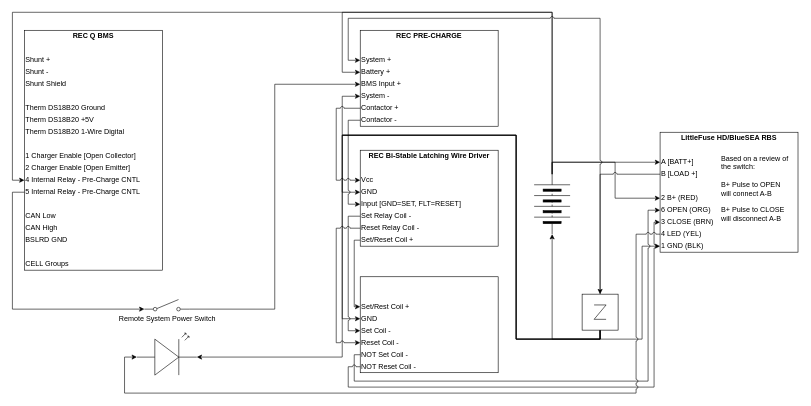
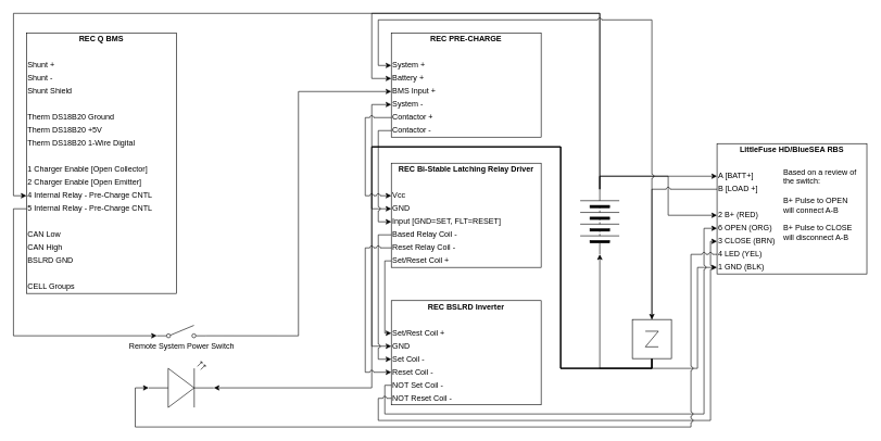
  <mxCell id="0" />
  <mxCell id="1" parent="0" />
  <mxCell id="2" value="" style="group" parent="1" vertex="1" connectable="0"><mxGeometry x="600" y="50" width="230" height="160" as="geometry" /></mxCell>
  <mxCell id="3" value="" style="group" parent="2" vertex="1" connectable="0"><mxGeometry width="230" height="160" as="geometry" /></mxCell>
  <mxCell id="4" value="" style="rounded=0;whiteSpace=wrap;html=1;" parent="3" vertex="1"><mxGeometry width="230" height="160" as="geometry" /></mxCell>
  <mxCell id="5" value="Contactor -" style="text;html=1;strokeColor=none;fillColor=none;align=left;verticalAlign=middle;whiteSpace=wrap;rounded=0;" parent="3" vertex="1"><mxGeometry y="140" width="200" height="20" as="geometry" /></mxCell>
  <mxCell id="6" value="System +" style="text;html=1;strokeColor=none;fillColor=none;align=left;verticalAlign=middle;whiteSpace=wrap;rounded=0;" parent="3" vertex="1"><mxGeometry y="40" width="200" height="20" as="geometry" /></mxCell>
  <mxCell id="7" value="Contactor +" style="text;html=1;strokeColor=none;fillColor=none;align=left;verticalAlign=middle;whiteSpace=wrap;rounded=0;" parent="3" vertex="1"><mxGeometry y="120" width="200" height="20" as="geometry" /></mxCell>
  <mxCell id="8" value="Battery +" style="text;html=1;strokeColor=none;fillColor=none;align=left;verticalAlign=middle;whiteSpace=wrap;rounded=0;" parent="3" vertex="1"><mxGeometry y="60" width="200" height="20" as="geometry" /></mxCell>
  <mxCell id="9" value="System -" style="text;html=1;strokeColor=none;fillColor=none;align=left;verticalAlign=middle;whiteSpace=wrap;rounded=0;" parent="3" vertex="1"><mxGeometry y="100" width="200" height="20" as="geometry" /></mxCell>
  <mxCell id="10" value="BMS Input +" style="text;html=1;strokeColor=none;fillColor=none;align=left;verticalAlign=middle;whiteSpace=wrap;rounded=0;" parent="3" vertex="1"><mxGeometry y="80" width="200" height="20" as="geometry" /></mxCell>
  <mxCell id="11" value="&lt;b&gt;REC PRE-CHARGE&lt;/b&gt;" style="text;html=1;strokeColor=none;fillColor=none;align=center;verticalAlign=middle;whiteSpace=wrap;rounded=0;" parent="3" vertex="1"><mxGeometry width="230" height="20" as="geometry" /></mxCell>
  <mxCell id="12" value="" style="group" parent="1" vertex="1" connectable="0"><mxGeometry x="600" y="250" width="230" height="160" as="geometry" /></mxCell>
  <mxCell id="13" value="" style="group" parent="12" vertex="1" connectable="0"><mxGeometry width="230" height="160" as="geometry" /></mxCell>
  <mxCell id="14" value="" style="group" parent="13" vertex="1" connectable="0"><mxGeometry width="230" height="160" as="geometry" /></mxCell>
  <mxCell id="15" value="" style="rounded=0;whiteSpace=wrap;html=1;" parent="14" vertex="1"><mxGeometry width="230" height="160" as="geometry" /></mxCell>
  <mxCell id="16" value="Set/Reset Coil +" style="text;html=1;strokeColor=none;fillColor=none;align=left;verticalAlign=middle;whiteSpace=wrap;rounded=0;" parent="14" vertex="1"><mxGeometry y="140" width="200" height="20" as="geometry" /></mxCell>
  <mxCell id="17" value="Vcc" style="text;html=1;strokeColor=none;fillColor=none;align=left;verticalAlign=middle;whiteSpace=wrap;rounded=0;" parent="14" vertex="1"><mxGeometry y="40" width="200" height="20" as="geometry" /></mxCell>
  <mxCell id="18" value="Reset Relay Coil -" style="text;html=1;strokeColor=none;fillColor=none;align=left;verticalAlign=middle;whiteSpace=wrap;rounded=0;" parent="14" vertex="1"><mxGeometry y="120" width="200" height="20" as="geometry" /></mxCell>
  <mxCell id="19" value="GND" style="text;html=1;strokeColor=none;fillColor=none;align=left;verticalAlign=middle;whiteSpace=wrap;rounded=0;" parent="14" vertex="1"><mxGeometry y="60" width="200" height="20" as="geometry" /></mxCell>
- <mxCell id="20" value="Set Relay Coil -" style="text;html=1;strokeColor=none;fillColor=none;align=left;verticalAlign=middle;whiteSpace=wrap;rounded=0;" parent="14" vertex="1"><mxGeometry y="100" width="200" height="20" as="geometry" /></mxCell>
+ <mxCell id="20" value="Based Relay Coil -" style="text;html=1;strokeColor=none;fillColor=none;align=left;verticalAlign=middle;whiteSpace=wrap;rounded=0;" parent="14" vertex="1"><mxGeometry y="100" width="200" height="20" as="geometry" /></mxCell>
  <mxCell id="21" value="Input [GND=SET, FLT=RESET]" style="text;html=1;strokeColor=none;fillColor=none;align=left;verticalAlign=middle;whiteSpace=wrap;rounded=0;" parent="14" vertex="1"><mxGeometry y="80" width="200" height="20" as="geometry" /></mxCell>
- <mxCell id="22" value="&lt;b&gt;REC Bi-Stable Latching Wire Driver&lt;/b&gt;" style="text;html=1;strokeColor=none;fillColor=none;align=center;verticalAlign=middle;whiteSpace=wrap;rounded=0;" parent="14" vertex="1"><mxGeometry width="230" height="20" as="geometry" /></mxCell>
+ <mxCell id="22" value="&lt;b&gt;REC Bi-Stable Latching Relay Driver&lt;/b&gt;" style="text;html=1;strokeColor=none;fillColor=none;align=center;verticalAlign=middle;whiteSpace=wrap;rounded=0;" parent="14" vertex="1"><mxGeometry width="230" height="20" as="geometry" /></mxCell>
  <mxCell id="23" value="" style="group" parent="1" vertex="1" connectable="0"><mxGeometry x="1100" y="220" width="230" height="200" as="geometry" /></mxCell>
  <mxCell id="24" value="" style="rounded=0;whiteSpace=wrap;html=1;" parent="23" vertex="1"><mxGeometry width="230" height="200" as="geometry" /></mxCell>
  <mxCell id="25" value="3 CLOSE (BRN)" style="text;html=1;strokeColor=none;fillColor=none;align=left;verticalAlign=middle;whiteSpace=wrap;rounded=0;" parent="23" vertex="1"><mxGeometry y="140" width="200" height="20" as="geometry" /></mxCell>
  <mxCell id="26" value="A [BATT+]" style="text;html=1;strokeColor=none;fillColor=none;align=left;verticalAlign=middle;whiteSpace=wrap;rounded=0;" parent="23" vertex="1"><mxGeometry y="40" width="200" height="20" as="geometry" /></mxCell>
  <mxCell id="27" value="6 OPEN (ORG)" style="text;html=1;strokeColor=none;fillColor=none;align=left;verticalAlign=middle;whiteSpace=wrap;rounded=0;" parent="23" vertex="1"><mxGeometry y="120" width="200" height="20" as="geometry" /></mxCell>
  <mxCell id="28" value="B [LOAD +]" style="text;html=1;strokeColor=none;fillColor=none;align=left;verticalAlign=middle;whiteSpace=wrap;rounded=0;" parent="23" vertex="1"><mxGeometry y="60" width="200" height="20" as="geometry" /></mxCell>
  <mxCell id="29" value="2 B+ (RED)" style="text;html=1;strokeColor=none;fillColor=none;align=left;verticalAlign=middle;whiteSpace=wrap;rounded=0;" parent="23" vertex="1"><mxGeometry y="100" width="200" height="20" as="geometry" /></mxCell>
  <mxCell id="30" value="&lt;b&gt;LittleFuse HD/BlueSEA RBS&lt;/b&gt;" style="text;html=1;strokeColor=none;fillColor=none;align=center;verticalAlign=middle;whiteSpace=wrap;rounded=0;" parent="23" vertex="1"><mxGeometry width="230" height="20" as="geometry" /></mxCell>
  <mxCell id="31" value="1 GND (BLK)" style="text;html=1;strokeColor=none;fillColor=none;align=left;verticalAlign=middle;whiteSpace=wrap;rounded=0;" parent="23" vertex="1"><mxGeometry y="180" width="200" height="20" as="geometry" /></mxCell>
  <mxCell id="32" value="4 LED (YEL)" style="text;html=1;strokeColor=none;fillColor=none;align=left;verticalAlign=middle;whiteSpace=wrap;rounded=0;" parent="23" vertex="1"><mxGeometry y="160" width="200" height="20" as="geometry" /></mxCell>
  <mxCell id="33" value="Based on a review of the switch:&lt;br&gt;&lt;br&gt;B+ Pulse to OPEN will connect A-B&lt;br&gt;&lt;br&gt;B+ Pulse to CLOSE will disconnect A-B" style="text;html=1;strokeColor=none;fillColor=none;align=left;verticalAlign=top;whiteSpace=wrap;rounded=0;" parent="23" vertex="1"><mxGeometry x="100" y="30" width="120" height="160" as="geometry" /></mxCell>
  <mxCell id="34" style="edgeStyle=orthogonalEdgeStyle;rounded=0;orthogonalLoop=1;jettySize=auto;html=1;exitX=1;exitY=0.5;exitDx=0;exitDy=0;entryX=0;entryY=0.5;entryDx=0;entryDy=0;" parent="1" source="38" target="26" edge="1"><mxGeometry relative="1" as="geometry" /></mxCell>
  <mxCell id="35" style="edgeStyle=orthogonalEdgeStyle;rounded=0;jumpStyle=arc;orthogonalLoop=1;jettySize=auto;html=1;exitX=1;exitY=0.5;exitDx=0;exitDy=0;entryX=0;entryY=0.5;entryDx=0;entryDy=0;" parent="1" source="38" target="8" edge="1"><mxGeometry relative="1" as="geometry"><mxPoint x="870" y="200" as="targetPoint" /><Array as="points"><mxPoint x="920" y="20" /><mxPoint x="570" y="20" /><mxPoint x="570" y="120" /></Array></mxGeometry></mxCell>
  <mxCell id="36" style="edgeStyle=orthogonalEdgeStyle;rounded=0;jumpStyle=arc;orthogonalLoop=1;jettySize=auto;html=1;exitX=1;exitY=0.5;exitDx=0;exitDy=0;entryX=0;entryY=0.5;entryDx=0;entryDy=0;" parent="1" source="38" target="66" edge="1"><mxGeometry relative="1" as="geometry"><Array as="points"><mxPoint x="920" y="20" /><mxPoint x="20" y="20" /><mxPoint x="20" y="300" /></Array></mxGeometry></mxCell>
  <mxCell id="37" style="edgeStyle=orthogonalEdgeStyle;rounded=0;jumpStyle=arc;orthogonalLoop=1;jettySize=auto;html=1;exitX=1;exitY=0.5;exitDx=0;exitDy=0;entryX=0;entryY=0.5;entryDx=0;entryDy=0;" parent="1" source="38" target="29" edge="1"><mxGeometry relative="1" as="geometry" /></mxCell>
  <mxCell id="38" value="" style="pointerEvents=1;verticalLabelPosition=bottom;shadow=0;dashed=0;align=center;html=1;verticalAlign=top;shape=mxgraph.electrical.miscellaneous.batteryStack;rotation=-90;" parent="1" vertex="1"><mxGeometry x="870" y="310" width="100" height="60" as="geometry" /></mxCell>
  <mxCell id="39" style="edgeStyle=orthogonalEdgeStyle;rounded=0;orthogonalLoop=1;jettySize=auto;html=1;exitX=0.5;exitY=1;exitDx=0;exitDy=0;exitPerimeter=0;entryX=0;entryY=0.5;entryDx=0;entryDy=0;" parent="1" source="46" target="38" edge="1"><mxGeometry relative="1" as="geometry"><Array as="points"><mxPoint x="1000" y="565" /><mxPoint x="920" y="565" /></Array></mxGeometry></mxCell>
  <mxCell id="40" style="edgeStyle=orthogonalEdgeStyle;rounded=0;orthogonalLoop=1;jettySize=auto;html=1;exitX=0.5;exitY=0;exitDx=0;exitDy=0;exitPerimeter=0;entryX=0;entryY=0.5;entryDx=0;entryDy=0;jumpStyle=arc;" parent="1" source="46" target="6" edge="1"><mxGeometry relative="1" as="geometry"><Array as="points"><mxPoint x="1000" y="30" /><mxPoint x="580" y="30" /><mxPoint x="580" y="100" /></Array></mxGeometry></mxCell>
  <mxCell id="41" style="edgeStyle=orthogonalEdgeStyle;rounded=0;jumpStyle=arc;orthogonalLoop=1;jettySize=auto;html=1;exitX=0.5;exitY=1;exitDx=0;exitDy=0;exitPerimeter=0;entryX=0;entryY=0.5;entryDx=0;entryDy=0;" parent="1" source="46" target="9" edge="1"><mxGeometry relative="1" as="geometry"><Array as="points"><mxPoint x="1000" y="565" /><mxPoint x="860" y="565" /><mxPoint x="860" y="225" /><mxPoint x="570" y="225" /><mxPoint x="570" y="160" /></Array></mxGeometry></mxCell>
  <mxCell id="42" style="edgeStyle=orthogonalEdgeStyle;rounded=0;jumpStyle=arc;orthogonalLoop=1;jettySize=auto;html=1;exitX=0.5;exitY=1;exitDx=0;exitDy=0;exitPerimeter=0;entryX=0;entryY=0.5;entryDx=0;entryDy=0;" parent="1" source="46" target="19" edge="1"><mxGeometry relative="1" as="geometry"><Array as="points"><mxPoint x="1000" y="565" /><mxPoint x="860" y="565" /><mxPoint x="860" y="225" /><mxPoint x="570" y="225" /><mxPoint x="570" y="320" /></Array></mxGeometry></mxCell>
  <mxCell id="43" style="edgeStyle=orthogonalEdgeStyle;rounded=0;jumpStyle=arc;orthogonalLoop=1;jettySize=auto;html=1;exitX=0.5;exitY=1;exitDx=0;exitDy=0;exitPerimeter=0;entryX=0;entryY=0.5;entryDx=0;entryDy=0;endArrow=classic;endFill=1;fontColor=#000000;" edge="1" parent="1" source="46" target="78"><mxGeometry relative="1" as="geometry"><Array as="points"><mxPoint x="1000" y="565" /><mxPoint x="860" y="565" /><mxPoint x="860" y="225" /><mxPoint x="570" y="225" /><mxPoint x="570" y="531" /></Array></mxGeometry></mxCell>
  <mxCell id="44" style="edgeStyle=orthogonalEdgeStyle;rounded=0;jumpStyle=arc;orthogonalLoop=1;jettySize=auto;html=1;exitX=0.5;exitY=1;exitDx=0;exitDy=0;exitPerimeter=0;entryX=0;entryY=0.5;entryDx=0;entryDy=0;endArrow=classic;endFill=1;fontColor=#000000;" edge="1" parent="1" source="46" target="31"><mxGeometry relative="1" as="geometry"><Array as="points"><mxPoint x="1000" y="565" /><mxPoint x="1070" y="565" /><mxPoint x="1070" y="410" /></Array></mxGeometry></mxCell>
  <mxCell id="45" style="edgeStyle=orthogonalEdgeStyle;rounded=0;jumpStyle=arc;orthogonalLoop=1;jettySize=auto;html=1;exitX=0.5;exitY=1;exitDx=0;exitDy=0;exitPerimeter=0;entryX=1;entryY=0.57;entryDx=0;entryDy=0;entryPerimeter=0;endArrow=classic;endFill=1;fontColor=#000000;" edge="1" parent="1" source="46" target="88"><mxGeometry relative="1" as="geometry"><Array as="points"><mxPoint x="1000" y="565" /><mxPoint x="860" y="565" /><mxPoint x="860" y="225" /><mxPoint x="570" y="225" /><mxPoint x="570" y="595" /></Array></mxGeometry></mxCell>
  <mxCell id="46" value="" style="pointerEvents=1;verticalLabelPosition=bottom;shadow=0;dashed=0;align=center;html=1;verticalAlign=top;shape=mxgraph.electrical.miscellaneous.generic_component" parent="1" vertex="1"><mxGeometry x="970" y="490" width="60" height="60" as="geometry" /></mxCell>
  <mxCell id="47" style="edgeStyle=orthogonalEdgeStyle;rounded=0;orthogonalLoop=1;jettySize=auto;html=1;exitX=0;exitY=0.5;exitDx=0;exitDy=0;entryX=0.5;entryY=0;entryDx=0;entryDy=0;entryPerimeter=0;jumpStyle=arc;" parent="1" source="28" target="46" edge="1"><mxGeometry relative="1" as="geometry" /></mxCell>
  <mxCell id="48" style="edgeStyle=orthogonalEdgeStyle;rounded=0;jumpStyle=arc;orthogonalLoop=1;jettySize=auto;html=1;exitX=1;exitY=0.84;exitDx=0;exitDy=0;exitPerimeter=0;entryX=0;entryY=0.5;entryDx=0;entryDy=0;" parent="1" source="49" target="10" edge="1"><mxGeometry relative="1" as="geometry" /></mxCell>
  <mxCell id="49" value="Remote System Power Switch" style="pointerEvents=1;verticalLabelPosition=bottom;shadow=0;dashed=0;align=center;html=1;verticalAlign=top;shape=mxgraph.electrical.electro-mechanical.simple_switch;" parent="1" vertex="1"><mxGeometry x="240" y="499" width="75" height="19" as="geometry" /></mxCell>
  <mxCell id="50" value="" style="group" parent="1" vertex="1" connectable="0"><mxGeometry x="40" y="50" width="230" height="400" as="geometry" /></mxCell>
  <mxCell id="51" value="" style="group" parent="50" vertex="1" connectable="0"><mxGeometry width="230" height="400" as="geometry" /></mxCell>
  <mxCell id="52" value="" style="rounded=0;whiteSpace=wrap;html=1;" parent="51" vertex="1"><mxGeometry width="230" height="400" as="geometry" /></mxCell>
  <mxCell id="53" value="CAN Low" style="text;html=1;strokeColor=none;fillColor=none;align=left;verticalAlign=middle;whiteSpace=wrap;rounded=0;" parent="51" vertex="1"><mxGeometry y="300" width="200" height="20" as="geometry" /></mxCell>
  <mxCell id="54" value="Therm DS18B20 Ground" style="text;html=1;strokeColor=none;fillColor=none;align=left;verticalAlign=middle;whiteSpace=wrap;rounded=0;" parent="51" vertex="1"><mxGeometry y="120" width="200" height="20" as="geometry" /></mxCell>
  <mxCell id="55" value="CAN High" style="text;html=1;strokeColor=none;fillColor=none;align=left;verticalAlign=middle;whiteSpace=wrap;rounded=0;" parent="51" vertex="1"><mxGeometry y="320" width="200" height="20" as="geometry" /></mxCell>
  <mxCell id="56" value="Therm DS18B20&amp;nbsp;+5V" style="text;html=1;strokeColor=none;fillColor=none;align=left;verticalAlign=middle;whiteSpace=wrap;rounded=0;" parent="51" vertex="1"><mxGeometry y="140" width="200" height="20" as="geometry" /></mxCell>
  <mxCell id="57" value="Shunt +" style="text;html=1;strokeColor=none;fillColor=none;align=left;verticalAlign=middle;whiteSpace=wrap;rounded=0;" parent="51" vertex="1"><mxGeometry y="40" width="200" height="20" as="geometry" /></mxCell>
  <mxCell id="58" value="Therm DS18B20 1-Wire Digital" style="text;html=1;strokeColor=none;fillColor=none;align=left;verticalAlign=middle;whiteSpace=wrap;rounded=0;" parent="51" vertex="1"><mxGeometry y="160" width="200" height="20" as="geometry" /></mxCell>
  <mxCell id="59" value="Shunt -" style="text;html=1;strokeColor=none;fillColor=none;align=left;verticalAlign=middle;whiteSpace=wrap;rounded=0;" parent="51" vertex="1"><mxGeometry y="60" width="200" height="20" as="geometry" /></mxCell>
  <mxCell id="60" value="Shunt Shield" style="text;html=1;strokeColor=none;fillColor=none;align=left;verticalAlign=middle;whiteSpace=wrap;rounded=0;" parent="51" vertex="1"><mxGeometry y="80" width="200" height="20" as="geometry" /></mxCell>
  <mxCell id="61" value="BSLRD GND" style="text;html=1;strokeColor=none;fillColor=none;align=left;verticalAlign=middle;whiteSpace=wrap;rounded=0;" parent="51" vertex="1"><mxGeometry y="340" width="200" height="20" as="geometry" /></mxCell>
  <mxCell id="62" value="1 Charger Enable [Open Collector]" style="text;html=1;strokeColor=none;fillColor=none;align=left;verticalAlign=middle;whiteSpace=wrap;rounded=0;" parent="51" vertex="1"><mxGeometry y="200" width="200" height="20" as="geometry" /></mxCell>
  <mxCell id="63" value="2 Charger Enable [Open Emitter]" style="text;html=1;strokeColor=none;fillColor=none;align=left;verticalAlign=middle;whiteSpace=wrap;rounded=0;" parent="51" vertex="1"><mxGeometry y="220" width="200" height="20" as="geometry" /></mxCell>
  <mxCell id="64" value="&lt;b&gt;REC Q BMS&lt;/b&gt;" style="text;html=1;strokeColor=none;fillColor=none;align=center;verticalAlign=middle;whiteSpace=wrap;rounded=0;" parent="51" vertex="1"><mxGeometry width="230" height="20" as="geometry" /></mxCell>
  <mxCell id="65" value="CELL Groups" style="text;html=1;strokeColor=none;fillColor=none;align=left;verticalAlign=middle;whiteSpace=wrap;rounded=0;" parent="51" vertex="1"><mxGeometry y="380" width="200" height="20" as="geometry" /></mxCell>
  <mxCell id="66" value="4 Internal Relay - Pre-Charge CNTL" style="text;html=1;strokeColor=none;fillColor=none;align=left;verticalAlign=middle;whiteSpace=wrap;rounded=0;" parent="51" vertex="1"><mxGeometry y="240" width="200" height="20" as="geometry" /></mxCell>
  <mxCell id="67" value="5 Internal Relay - Pre-Charge CNTL" style="text;html=1;strokeColor=none;fillColor=none;align=left;verticalAlign=middle;whiteSpace=wrap;rounded=0;" parent="51" vertex="1"><mxGeometry y="260" width="200" height="20" as="geometry" /></mxCell>
  <mxCell id="68" style="edgeStyle=orthogonalEdgeStyle;rounded=0;jumpStyle=arc;orthogonalLoop=1;jettySize=auto;html=1;exitX=0;exitY=0.5;exitDx=0;exitDy=0;entryX=0;entryY=0.84;entryDx=0;entryDy=0;entryPerimeter=0;" parent="1" source="67" target="49" edge="1"><mxGeometry relative="1" as="geometry" /></mxCell>
  <mxCell id="69" style="edgeStyle=orthogonalEdgeStyle;rounded=0;jumpStyle=arc;orthogonalLoop=1;jettySize=auto;html=1;exitX=0;exitY=0.5;exitDx=0;exitDy=0;entryX=0;entryY=0.5;entryDx=0;entryDy=0;" parent="1" source="5" target="21" edge="1"><mxGeometry relative="1" as="geometry"><Array as="points"><mxPoint x="580" y="200" /><mxPoint x="580" y="340" /></Array></mxGeometry></mxCell>
  <mxCell id="70" value="" style="group;fontColor=#000000;" vertex="1" connectable="0" parent="1"><mxGeometry x="600" y="461" width="230" height="160" as="geometry" /></mxCell>
  <mxCell id="71" value="" style="group;fontColor=#000000;" vertex="1" connectable="0" parent="70"><mxGeometry width="230" height="160" as="geometry" /></mxCell>
  <mxCell id="72" value="" style="group" vertex="1" connectable="0" parent="71"><mxGeometry width="230" height="160" as="geometry" /></mxCell>
  <mxCell id="73" value="" style="group" vertex="1" connectable="0" parent="72"><mxGeometry width="230" height="160" as="geometry" /></mxCell>
  <mxCell id="74" value="" style="rounded=0;whiteSpace=wrap;html=1;" vertex="1" parent="73"><mxGeometry width="230" height="160" as="geometry" /></mxCell>
  <mxCell id="75" value="NOT Reset Coil -" style="text;html=1;strokeColor=none;fillColor=none;align=left;verticalAlign=middle;whiteSpace=wrap;rounded=0;" vertex="1" parent="73"><mxGeometry y="140" width="200" height="20" as="geometry" /></mxCell>
  <mxCell id="76" value="Set/Rest Coil +" style="text;html=1;strokeColor=none;fillColor=none;align=left;verticalAlign=middle;whiteSpace=wrap;rounded=0;" vertex="1" parent="73"><mxGeometry y="40" width="200" height="20" as="geometry" /></mxCell>
  <mxCell id="77" value="NOT Set Coil -" style="text;html=1;strokeColor=none;fillColor=none;align=left;verticalAlign=middle;whiteSpace=wrap;rounded=0;" vertex="1" parent="73"><mxGeometry y="120" width="200" height="20" as="geometry" /></mxCell>
  <mxCell id="78" value="GND" style="text;html=1;strokeColor=none;fillColor=none;align=left;verticalAlign=middle;whiteSpace=wrap;rounded=0;" vertex="1" parent="73"><mxGeometry y="60" width="200" height="20" as="geometry" /></mxCell>
  <mxCell id="79" value="Reset Coil -" style="text;html=1;strokeColor=none;fillColor=none;align=left;verticalAlign=middle;whiteSpace=wrap;rounded=0;" vertex="1" parent="73"><mxGeometry y="100" width="200" height="20" as="geometry" /></mxCell>
  <mxCell id="80" value="Set Coil -" style="text;html=1;strokeColor=none;fillColor=none;align=left;verticalAlign=middle;whiteSpace=wrap;rounded=0;" vertex="1" parent="73"><mxGeometry y="80" width="200" height="20" as="geometry" /></mxCell>
+ <mxCell id="81" value="&lt;b&gt;REC BSLRD Inverter&lt;/b&gt;" style="text;html=1;strokeColor=none;fillColor=none;align=center;verticalAlign=middle;whiteSpace=wrap;rounded=0;" vertex="1" parent="73"><mxGeometry width="230" height="20" as="geometry" /></mxCell>
  <mxCell id="82" style="edgeStyle=orthogonalEdgeStyle;rounded=0;jumpStyle=arc;orthogonalLoop=1;jettySize=auto;html=1;exitX=0;exitY=0.5;exitDx=0;exitDy=0;entryX=0;entryY=0.5;entryDx=0;entryDy=0;endArrow=classic;endFill=1;fontColor=#000000;" edge="1" parent="1" source="7" target="17"><mxGeometry relative="1" as="geometry"><Array as="points"><mxPoint x="560" y="180" /><mxPoint x="560" y="300" /></Array></mxGeometry></mxCell>
  <mxCell id="83" style="edgeStyle=orthogonalEdgeStyle;rounded=0;jumpStyle=arc;orthogonalLoop=1;jettySize=auto;html=1;exitX=0;exitY=0.5;exitDx=0;exitDy=0;entryX=0;entryY=0.5;entryDx=0;entryDy=0;endArrow=classic;endFill=1;fontColor=#000000;" edge="1" parent="1" source="20" target="80"><mxGeometry relative="1" as="geometry" /></mxCell>
  <mxCell id="84" style="edgeStyle=orthogonalEdgeStyle;rounded=0;jumpStyle=arc;orthogonalLoop=1;jettySize=auto;html=1;exitX=0;exitY=0.5;exitDx=0;exitDy=0;entryX=0;entryY=0.5;entryDx=0;entryDy=0;endArrow=classic;endFill=1;fontColor=#000000;" edge="1" parent="1" source="18" target="79"><mxGeometry relative="1" as="geometry"><Array as="points"><mxPoint x="560" y="380" /><mxPoint x="560" y="571" /></Array></mxGeometry></mxCell>
  <mxCell id="85" style="edgeStyle=orthogonalEdgeStyle;rounded=0;jumpStyle=arc;orthogonalLoop=1;jettySize=auto;html=1;exitX=0;exitY=0.5;exitDx=0;exitDy=0;entryX=0;entryY=0.5;entryDx=0;entryDy=0;endArrow=classic;endFill=1;fontColor=#000000;" edge="1" parent="1" source="16" target="76"><mxGeometry relative="1" as="geometry"><Array as="points"><mxPoint x="590" y="400" /><mxPoint x="590" y="511" /></Array></mxGeometry></mxCell>
  <mxCell id="86" style="edgeStyle=orthogonalEdgeStyle;rounded=0;jumpStyle=arc;orthogonalLoop=1;jettySize=auto;html=1;exitX=0;exitY=0.5;exitDx=0;exitDy=0;entryX=0;entryY=0.5;entryDx=0;entryDy=0;endArrow=classic;endFill=1;fontColor=#000000;" edge="1" parent="1" source="77" target="27"><mxGeometry relative="1" as="geometry"><Array as="points"><mxPoint x="590" y="591" /><mxPoint x="590" y="635" /><mxPoint x="1080" y="635" /><mxPoint x="1080" y="350" /></Array></mxGeometry></mxCell>
  <mxCell id="87" style="edgeStyle=orthogonalEdgeStyle;rounded=0;jumpStyle=arc;orthogonalLoop=1;jettySize=auto;html=1;exitX=0;exitY=0.5;exitDx=0;exitDy=0;entryX=0;entryY=0.5;entryDx=0;entryDy=0;endArrow=classic;endFill=1;fontColor=#000000;" edge="1" parent="1" source="75" target="25"><mxGeometry relative="1" as="geometry"><Array as="points"><mxPoint x="580" y="611" /><mxPoint x="580" y="645" /><mxPoint x="1090" y="645" /><mxPoint x="1090" y="370" /></Array></mxGeometry></mxCell>
  <mxCell id="88" value="" style="verticalLabelPosition=bottom;shadow=0;dashed=0;align=center;html=1;verticalAlign=top;shape=mxgraph.electrical.opto_electronics.led_2;pointerEvents=1;fontColor=#000000;" vertex="1" parent="1"><mxGeometry x="227.5" y="555" width="100" height="70" as="geometry" /></mxCell>
  <mxCell id="89" style="edgeStyle=orthogonalEdgeStyle;rounded=0;jumpStyle=arc;orthogonalLoop=1;jettySize=auto;html=1;exitX=0;exitY=0.5;exitDx=0;exitDy=0;endArrow=classic;endFill=1;fontColor=#000000;entryX=0;entryY=0.57;entryDx=0;entryDy=0;entryPerimeter=0;" edge="1" parent="1" source="32" target="88"><mxGeometry relative="1" as="geometry"><mxPoint x="390" y="655" as="targetPoint" /><Array as="points"><mxPoint x="1060" y="390" /><mxPoint x="1060" y="655" /><mxPoint x="207" y="655" /><mxPoint x="207" y="595" /></Array></mxGeometry></mxCell>
